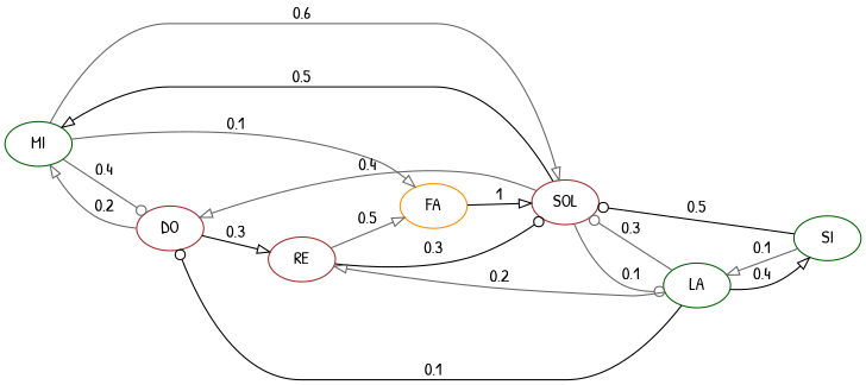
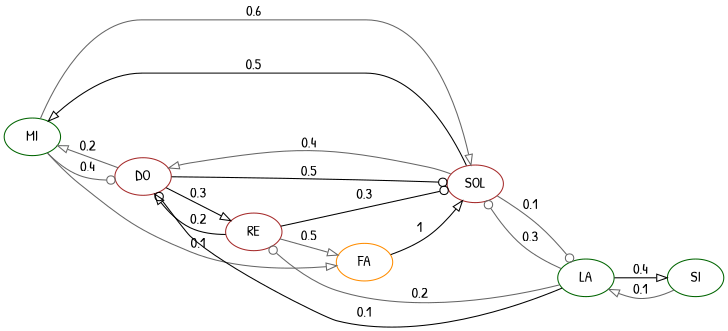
  digraph {
    fontname="Patrick Hand"
    rankdir=LR
    node [color=darkgreen fontname="Patrick Hand"]
    edge [arrowhead=onormal color=gray40 fontname="Patrick Hand"]
    MI
    DO [color=brown]
    SOL [color=brown]
    RE [color=brown]
    FA [color=darkorange]
    LA
    SI
    MI -> DO [arrowhead=odot label=0.4]
    MI -> SOL [label=0.6]
    MI -> FA [label=0.1]
    DO -> MI [label=0.2]
-   SI -> SOL [arrowhead=odot color=black label=0.5]
+   DO -> SOL [arrowhead=odot color=black label=0.5]
    DO -> RE [color=black label=0.3]
    SOL -> MI [color=black label=0.5]
    SOL -> DO [label=0.4]
    SOL -> LA [arrowhead=odot label=0.1]
+   RE -> DO [color=black label=0.2]
    RE -> SOL [arrowhead=odot color=black label=0.3]
    RE -> FA [label=0.5]
    FA -> SOL [color=black label=1]
    LA -> DO [arrowhead=odot color=black label=0.1]
    LA -> SOL [arrowhead=odot label=0.3]
-   LA -> RE [label=0.2]
+   LA -> RE [arrowhead=odot label=0.2]
    LA -> SI [color=black label=0.4]
    SI -> LA [label=0.1]
  }
